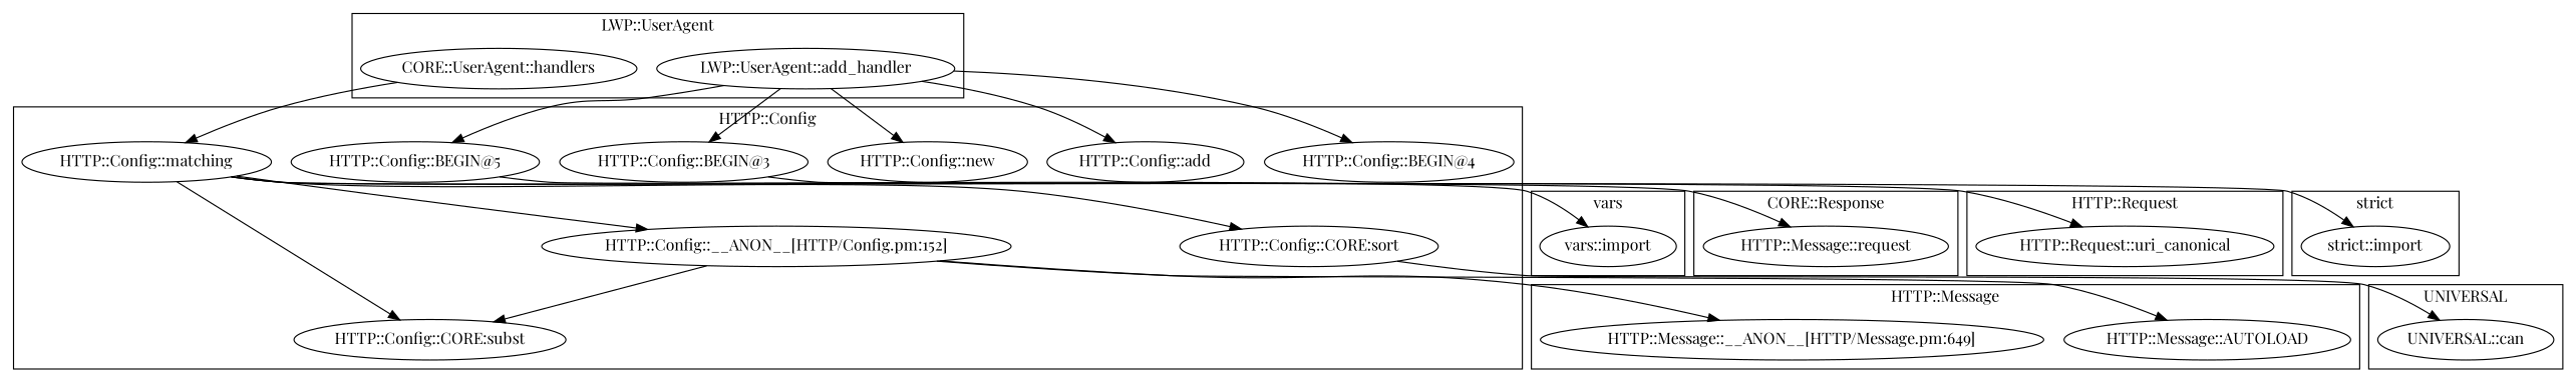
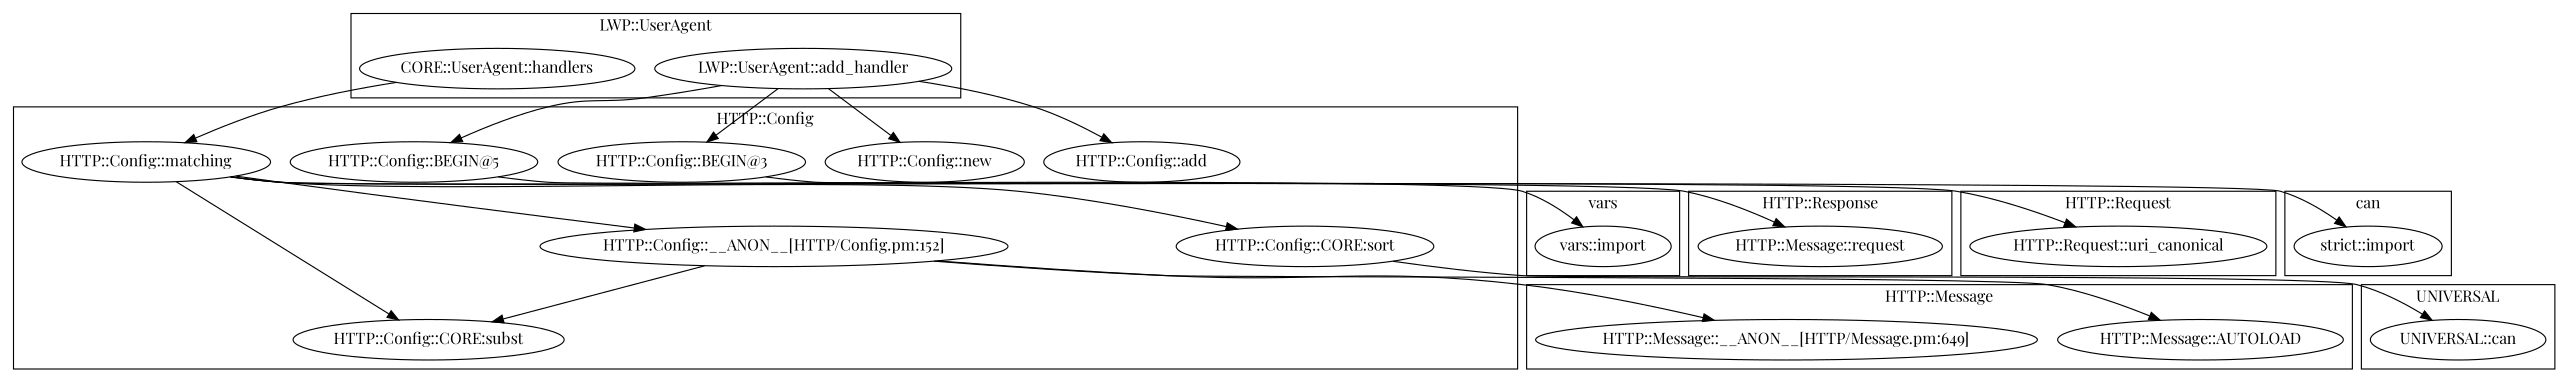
  digraph {
    fontname="Playfair Display"
    node [fontname="Playfair Display"]
    edge [fontname="Playfair Display"]
    "LWP::UserAgent::add_handler"
    n2 [label="CORE::UserAgent::handlers"]
    "vars::import"
    n4 [label="HTTP::Message::request"]
    "UNIVERSAL::can"
    "HTTP::Message::AUTOLOAD"
    "HTTP::Message::__ANON__[HTTP/Message.pm:649]"
    "strict::import"
    "HTTP::Request::uri_canonical"
-   "HTTP::Config::BEGIN@4"
    "HTTP::Config::__ANON__[HTTP/Config.pm:152]"
    "HTTP::Config::CORE:subst"
    "HTTP::Config::add"
    "HTTP::Config::CORE:sort"
    "HTTP::Config::new"
    "HTTP::Config::BEGIN@5"
    "HTTP::Config::matching"
    "HTTP::Config::BEGIN@3"
    subgraph cluster_1 {
      label="LWP::UserAgent"
      "LWP::UserAgent::add_handler"
      n2
    }
    subgraph cluster_2 {
      label=vars
      "vars::import"
    }
    subgraph cluster_3 {
-     label="CORE::Response"
+     label="HTTP::Response"
      n4
    }
    subgraph cluster_4 {
      label=UNIVERSAL
      "UNIVERSAL::can"
    }
    subgraph cluster_5 {
      label="HTTP::Message"
      "HTTP::Message::AUTOLOAD"
      "HTTP::Message::__ANON__[HTTP/Message.pm:649]"
    }
    subgraph cluster_6 {
-     label="strict"
+     label=can
      "strict::import"
    }
    subgraph cluster_7 {
      label="HTTP::Request"
      "HTTP::Request::uri_canonical"
    }
    subgraph cluster_8 {
      label="HTTP::Config"
-     "HTTP::Config::BEGIN@4"
      "HTTP::Config::__ANON__[HTTP/Config.pm:152]"
      "HTTP::Config::CORE:subst"
      "HTTP::Config::add"
      "HTTP::Config::CORE:sort"
      "HTTP::Config::new"
      "HTTP::Config::BEGIN@5"
      "HTTP::Config::matching"
      "HTTP::Config::BEGIN@3"
    }
-   "LWP::UserAgent::add_handler" -> "HTTP::Config::BEGIN@4"
    "LWP::UserAgent::add_handler" -> "HTTP::Config::add"
    "LWP::UserAgent::add_handler" -> "HTTP::Config::new"
    "LWP::UserAgent::add_handler" -> "HTTP::Config::BEGIN@5"
    "LWP::UserAgent::add_handler" -> "HTTP::Config::BEGIN@3"
    n2 -> "HTTP::Config::matching"
    "HTTP::Config::__ANON__[HTTP/Config.pm:152]" -> "HTTP::Message::AUTOLOAD"
    "HTTP::Config::__ANON__[HTTP/Config.pm:152]" -> "HTTP::Message::__ANON__[HTTP/Message.pm:649]"
    "HTTP::Config::__ANON__[HTTP/Config.pm:152]" -> "HTTP::Config::CORE:subst"
    "HTTP::Config::CORE:sort" -> "UNIVERSAL::can"
    "HTTP::Config::BEGIN@5" -> "vars::import"
    "HTTP::Config::matching" -> n4
    "HTTP::Config::matching" -> "HTTP::Request::uri_canonical"
    "HTTP::Config::matching" -> "HTTP::Config::__ANON__[HTTP/Config.pm:152]"
    "HTTP::Config::matching" -> "HTTP::Config::CORE:subst"
    "HTTP::Config::matching" -> "HTTP::Config::CORE:sort"
    "HTTP::Config::BEGIN@3" -> "strict::import"
  }
